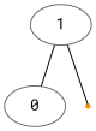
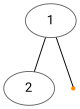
  graph {
    fontname="Roboto Mono"
    node [color=gray40 fontname="Roboto Mono"]
    edge [fontname="Roboto Mono"]
    n1 [label=1]
-   n2 [label=0]
+   n2 [label=2]
    factor0 [color=darkorange shape=point]
    n1 -- n2
    n1 -- factor0
  }
